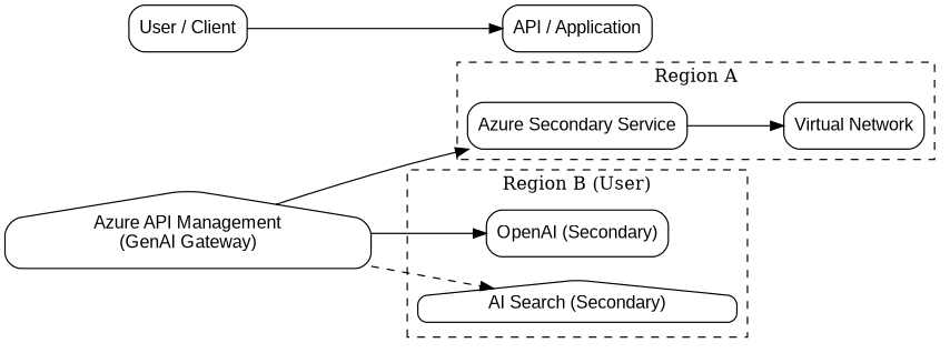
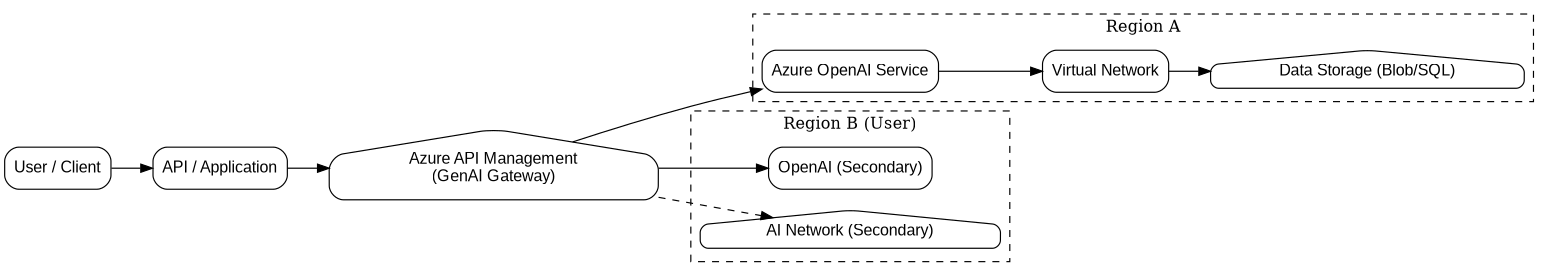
  digraph {
    rankdir=LR
    node [fontname=Arial shape=box style=rounded]
    n1 [label="Virtual Network"]
-   n2 [label="Azure Secondary Service"]
+   n2 [label="Azure OpenAI Service"]
+   n3 [label="Data Storage (Blob/SQL)" shape=house]
    n4 [label="OpenAI (Secondary)"]
-   n5 [label="AI Search (Secondary)" shape=house]
+   n5 [label="AI Network (Secondary)" shape=house]
    n6 [label="User / Client"]
    n7 [label="API / Application"]
    n8 [label="Azure API Management\n(GenAI Gateway)" shape=house]
    subgraph cluster_1 {
      label="Region A"
      style=dashed
      n1
      n2
+     n3
    }
    subgraph cluster_2 {
      label="Region B (User)"
      style=dashed
      n4
      n5
    }
+   n1 -> n3
    n2 -> n1
    n6 -> n7
+   n7 -> n8
    n8 -> n2
    n8 -> n4 [style=solid]
    n8 -> n5 [style=dashed]
  }
